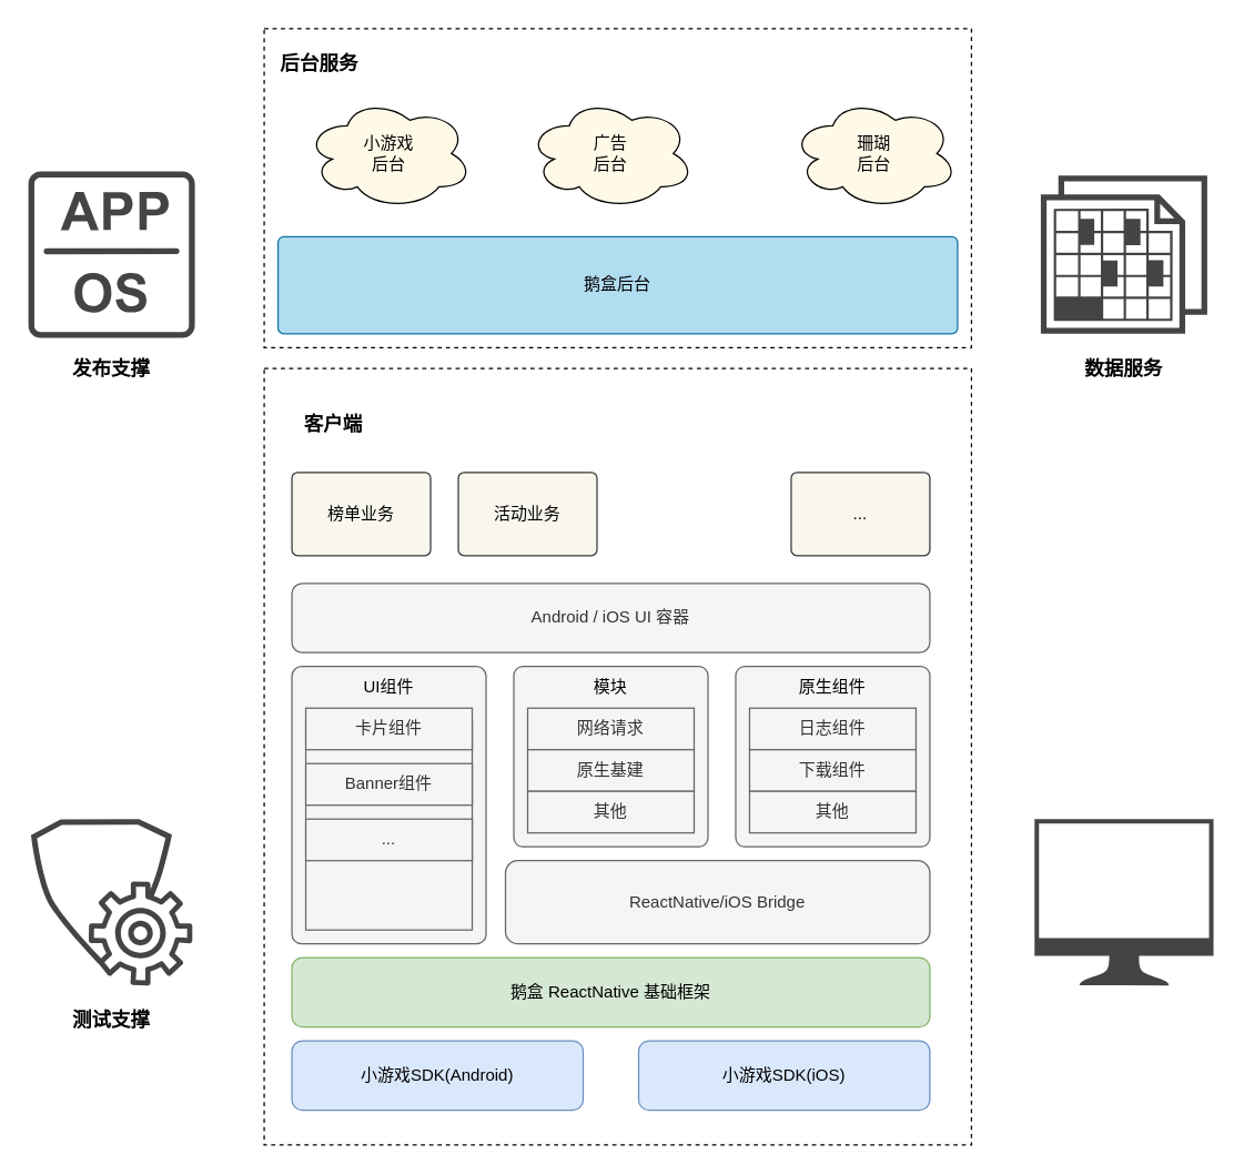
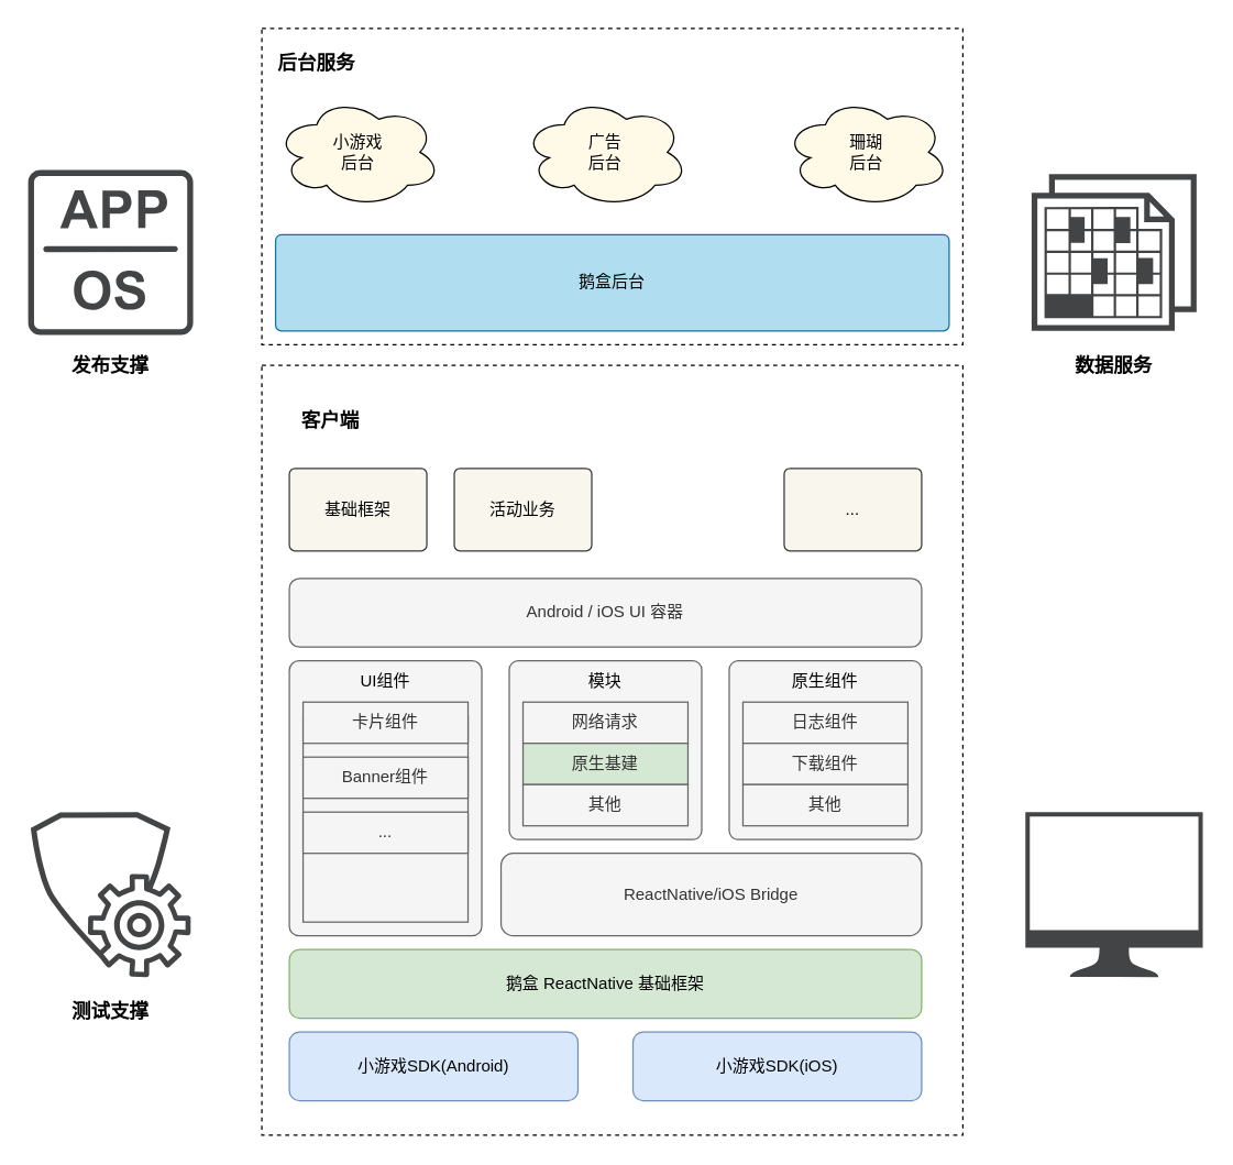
  <mxCell id="0" />
  <mxCell id="1" parent="0" />
  <mxCell id="2" value="" style="rounded=0;whiteSpace=wrap;html=1;fillColor=none;dashed=1;" vertex="1" parent="1"><mxGeometry x="190" y="20" width="510" height="230" as="geometry" /></mxCell>
  <mxCell id="3" value="" style="rounded=0;whiteSpace=wrap;html=1;fillColor=none;dashed=1;" vertex="1" parent="1"><mxGeometry x="190" y="265" width="510" height="560" as="geometry" /></mxCell>
  <mxCell id="4" value="小游戏SDK(Android)" style="rounded=1;whiteSpace=wrap;html=1;fillColor=#dae8fc;strokeColor=#6c8ebf;" vertex="1" parent="1"><mxGeometry x="210" y="750" width="210" height="50" as="geometry" /></mxCell>
  <mxCell id="5" value="小游戏SDK(iOS)" style="rounded=1;whiteSpace=wrap;html=1;fillColor=#dae8fc;strokeColor=#6c8ebf;" vertex="1" parent="1"><mxGeometry x="460" y="750" width="210" height="50" as="geometry" /></mxCell>
  <mxCell id="6" value="鹅盒 ReactNative 基础框架" style="rounded=1;whiteSpace=wrap;html=1;fillColor=#d5e8d4;strokeColor=#82b366;" vertex="1" parent="1"><mxGeometry x="210" y="690" width="460" height="50" as="geometry" /></mxCell>
  <mxCell id="7" value="" style="rounded=1;whiteSpace=wrap;html=1;arcSize=5;fillColor=#f5f5f5;fontColor=#333333;strokeColor=#666666;" vertex="1" parent="1"><mxGeometry x="210" y="480" width="140" height="200" as="geometry" /></mxCell>
  <mxCell id="8" value="UI组件" style="text;html=1;strokeColor=none;fillColor=none;align=center;verticalAlign=middle;whiteSpace=wrap;rounded=0;" vertex="1" parent="1"><mxGeometry x="250" y="480" width="60" height="30" as="geometry" /></mxCell>
  <mxCell id="9" value="" style="group;fillColor=#f5f5f5;fontColor=#333333;strokeColor=#666666;container=0;" vertex="1" connectable="0" parent="1"><mxGeometry x="220" y="520" width="120" height="150" as="geometry" /></mxCell>
  <mxCell id="10" value="ReactNative/iOS Bridge" style="rounded=1;whiteSpace=wrap;html=1;fillColor=#f5f5f5;fontColor=#333333;strokeColor=#666666;" vertex="1" parent="1"><mxGeometry x="364" y="620" width="306" height="60" as="geometry" /></mxCell>
  <mxCell id="11" value="" style="rounded=1;whiteSpace=wrap;html=1;arcSize=5;fillColor=#f5f5f5;fontColor=#333333;strokeColor=#666666;" vertex="1" parent="1"><mxGeometry x="370" y="480" width="140" height="130" as="geometry" /></mxCell>
  <mxCell id="12" value="" style="rounded=1;whiteSpace=wrap;html=1;arcSize=5;fillColor=#f5f5f5;fontColor=#333333;strokeColor=#666666;" vertex="1" parent="1"><mxGeometry x="530" y="480" width="140" height="130" as="geometry" /></mxCell>
  <mxCell id="13" value="模块" style="text;html=1;strokeColor=none;fillColor=none;align=center;verticalAlign=middle;whiteSpace=wrap;rounded=0;" vertex="1" parent="1"><mxGeometry x="410" y="480" width="60" height="30" as="geometry" /></mxCell>
  <mxCell id="14" value="原生组件" style="text;html=1;strokeColor=none;fillColor=none;align=center;verticalAlign=middle;whiteSpace=wrap;rounded=0;" vertex="1" parent="1"><mxGeometry x="550" y="480" width="100" height="30" as="geometry" /></mxCell>
  <mxCell id="15" value="网络请求" style="rounded=0;whiteSpace=wrap;html=1;fillColor=#f5f5f5;fontColor=#333333;strokeColor=#666666;" vertex="1" parent="1"><mxGeometry x="380" y="510" width="120" height="30" as="geometry" /></mxCell>
- <mxCell id="16" value="原生基建" style="rounded=0;whiteSpace=wrap;html=1;fillColor=#f5f5f5;fontColor=#333333;strokeColor=#666666;" vertex="1" parent="1"><mxGeometry x="380" y="540" width="120" height="30" as="geometry" /></mxCell>
+ <mxCell id="16" value="原生基建" style="rounded=0;whiteSpace=wrap;html=1;fillColor=#d5e8d4;fontColor=#333333;strokeColor=#666666;" vertex="1" parent="1"><mxGeometry x="380" y="540" width="120" height="30" as="geometry" /></mxCell>
  <mxCell id="17" value="其他" style="rounded=0;whiteSpace=wrap;html=1;fillColor=#f5f5f5;fontColor=#333333;strokeColor=#666666;" vertex="1" parent="1"><mxGeometry x="380" y="570" width="120" height="30" as="geometry" /></mxCell>
  <mxCell id="18" value="日志组件" style="rounded=0;whiteSpace=wrap;html=1;fillColor=#f5f5f5;fontColor=#333333;strokeColor=#666666;" vertex="1" parent="1"><mxGeometry x="540" y="510" width="120" height="30" as="geometry" /></mxCell>
  <mxCell id="19" value="下载组件" style="rounded=0;whiteSpace=wrap;html=1;fillColor=#f5f5f5;fontColor=#333333;strokeColor=#666666;" vertex="1" parent="1"><mxGeometry x="540" y="540" width="120" height="30" as="geometry" /></mxCell>
  <mxCell id="20" value="其他" style="rounded=0;whiteSpace=wrap;html=1;fillColor=#f5f5f5;fontColor=#333333;strokeColor=#666666;" vertex="1" parent="1"><mxGeometry x="540" y="570" width="120" height="30" as="geometry" /></mxCell>
  <mxCell id="21" value="Android / iOS UI 容器" style="rounded=1;whiteSpace=wrap;html=1;fillColor=#f5f5f5;fontColor=#333333;strokeColor=#666666;" vertex="1" parent="1"><mxGeometry x="210" y="420" width="460" height="50" as="geometry" /></mxCell>
- <mxCell id="22" value="榜单业务" style="rounded=1;whiteSpace=wrap;html=1;arcSize=7;fillColor=#f9f7ed;strokeColor=#36393d;" vertex="1" parent="1"><mxGeometry x="210" y="340" width="100" height="60" as="geometry" /></mxCell>
+ <mxCell id="22" value="基础框架" style="rounded=1;whiteSpace=wrap;html=1;arcSize=7;fillColor=#f9f7ed;strokeColor=#36393d;" vertex="1" parent="1"><mxGeometry x="210" y="340" width="100" height="60" as="geometry" /></mxCell>
  <mxCell id="23" value="活动业务" style="rounded=1;whiteSpace=wrap;html=1;arcSize=7;fillColor=#f9f7ed;strokeColor=#36393d;" vertex="1" parent="1"><mxGeometry x="330" y="340" width="100" height="60" as="geometry" /></mxCell>
  <mxCell id="24" value="..." style="rounded=1;whiteSpace=wrap;html=1;arcSize=7;fillColor=#f9f7ed;strokeColor=#36393d;" vertex="1" parent="1"><mxGeometry x="570" y="340" width="100" height="60" as="geometry" /></mxCell>
  <mxCell id="25" value="&lt;h3&gt;客户端&lt;/h3&gt;" style="text;html=1;strokeColor=none;fillColor=none;align=center;verticalAlign=middle;whiteSpace=wrap;rounded=0;dashed=1;" vertex="1" parent="1"><mxGeometry x="210" y="290" width="60" height="30" as="geometry" /></mxCell>
  <mxCell id="26" value="卡片组件" style="rounded=0;whiteSpace=wrap;html=1;fillColor=#f5f5f5;fontColor=#333333;strokeColor=#666666;" vertex="1" parent="1"><mxGeometry x="220" y="510" width="120" height="30" as="geometry" /></mxCell>
  <mxCell id="27" value="Banner组件" style="rounded=0;whiteSpace=wrap;html=1;fillColor=#f5f5f5;fontColor=#333333;strokeColor=#666666;" vertex="1" parent="1"><mxGeometry x="220" y="550" width="120" height="30" as="geometry" /></mxCell>
  <mxCell id="28" value="..." style="rounded=0;whiteSpace=wrap;html=1;fillColor=#f5f5f5;fontColor=#333333;strokeColor=#666666;" vertex="1" parent="1"><mxGeometry x="220" y="590" width="120" height="30" as="geometry" /></mxCell>
  <mxCell id="29" value="鹅盒后台" style="rounded=1;whiteSpace=wrap;html=1;fillColor=#b1ddf0;arcSize=6;strokeColor=#10739e;" vertex="1" parent="1"><mxGeometry x="200" y="170" width="490" height="70" as="geometry" /></mxCell>
  <mxCell id="30" value="&lt;h3&gt;后台服务&lt;/h3&gt;" style="text;html=1;strokeColor=none;fillColor=none;align=center;verticalAlign=middle;whiteSpace=wrap;rounded=0;dashed=1;" vertex="1" parent="1"><mxGeometry x="200" y="30" width="60" height="30" as="geometry" /></mxCell>
- <mxCell id="31" value="小游戏&lt;br&gt;后台" style="ellipse;shape=cloud;whiteSpace=wrap;html=1;fillColor=#FFFAE8;" vertex="1" parent="1"><mxGeometry x="220" y="70" width="120" height="80" as="geometry" /></mxCell>
+ <mxCell id="31" value="小游戏&lt;br&gt;后台" style="ellipse;shape=cloud;whiteSpace=wrap;html=1;fillColor=#FFFAE8;" vertex="1" parent="1"><mxGeometry x="200" y="70" width="120" height="80" as="geometry" /></mxCell>
  <mxCell id="32" value="广告&lt;br&gt;后台" style="ellipse;shape=cloud;whiteSpace=wrap;html=1;fillColor=#FFFAE8;" vertex="1" parent="1"><mxGeometry x="380" y="70" width="120" height="80" as="geometry" /></mxCell>
  <mxCell id="33" value="珊瑚&lt;br&gt;后台" style="ellipse;shape=cloud;whiteSpace=wrap;html=1;fillColor=#FFFAE8;" vertex="1" parent="1"><mxGeometry x="570" y="70" width="120" height="80" as="geometry" /></mxCell>
  <mxCell id="34" value="" style="sketch=0;pointerEvents=1;shadow=0;dashed=0;html=1;strokeColor=none;fillColor=#434445;aspect=fixed;labelPosition=center;verticalLabelPosition=bottom;verticalAlign=top;align=center;outlineConnect=0;shape=mxgraph.vvd.blueprint;" vertex="1" parent="1"><mxGeometry x="750" y="125.99" width="120" height="114.01" as="geometry" /></mxCell>
  <mxCell id="35" value="" style="sketch=0;pointerEvents=1;shadow=0;dashed=0;html=1;strokeColor=none;fillColor=#434445;aspect=fixed;labelPosition=center;verticalLabelPosition=bottom;verticalAlign=top;align=center;outlineConnect=0;shape=mxgraph.vvd.app;" vertex="1" parent="1"><mxGeometry x="20" y="123" width="120" height="120" as="geometry" /></mxCell>
  <mxCell id="36" value="" style="sketch=0;pointerEvents=1;shadow=0;dashed=0;html=1;strokeColor=none;fillColor=#434445;aspect=fixed;labelPosition=center;verticalLabelPosition=bottom;verticalAlign=top;align=center;outlineConnect=0;shape=mxgraph.vvd.monitor;" vertex="1" parent="1"><mxGeometry x="745.49" y="590" width="129.03" height="120" as="geometry" /></mxCell>
  <mxCell id="37" value="" style="sketch=0;pointerEvents=1;shadow=0;dashed=0;html=1;strokeColor=none;fillColor=#434445;aspect=fixed;labelPosition=center;verticalLabelPosition=bottom;verticalAlign=top;align=center;outlineConnect=0;shape=mxgraph.vvd.protection_group_config;" vertex="1" parent="1"><mxGeometry x="21.8" y="590" width="116.4" height="120" as="geometry" /></mxCell>
  <mxCell id="38" value="&lt;h3&gt;发布支撑&lt;/h3&gt;" style="text;html=1;strokeColor=none;fillColor=none;align=center;verticalAlign=middle;whiteSpace=wrap;rounded=0;" vertex="1" parent="1"><mxGeometry x="40" y="250" width="80" height="30" as="geometry" /></mxCell>
  <mxCell id="39" value="&lt;h3&gt;数据服务&lt;/h3&gt;" style="text;html=1;strokeColor=none;fillColor=none;align=center;verticalAlign=middle;whiteSpace=wrap;rounded=0;" vertex="1" parent="1"><mxGeometry x="770" y="250" width="80" height="30" as="geometry" /></mxCell>
  <mxCell id="40" value="&lt;h3&gt;测试支撑&lt;/h3&gt;" style="text;html=1;strokeColor=none;fillColor=none;align=center;verticalAlign=middle;whiteSpace=wrap;rounded=0;" vertex="1" parent="1"><mxGeometry x="40" y="720" width="80" height="30" as="geometry" /></mxCell>
